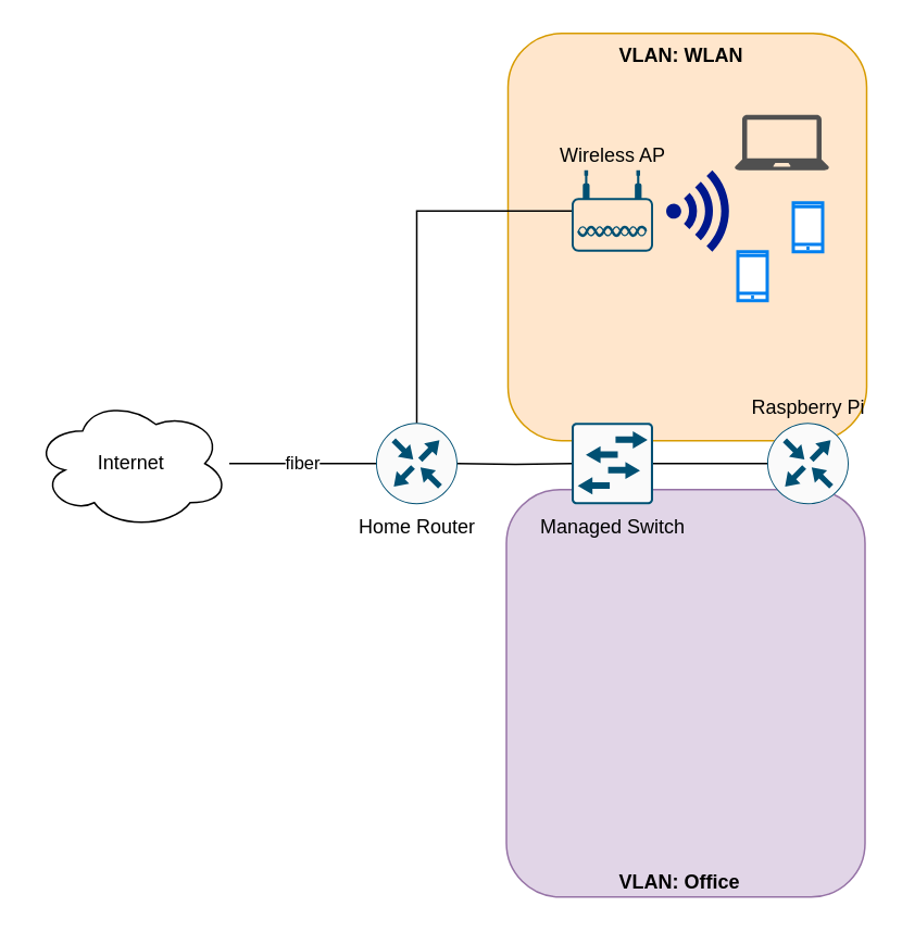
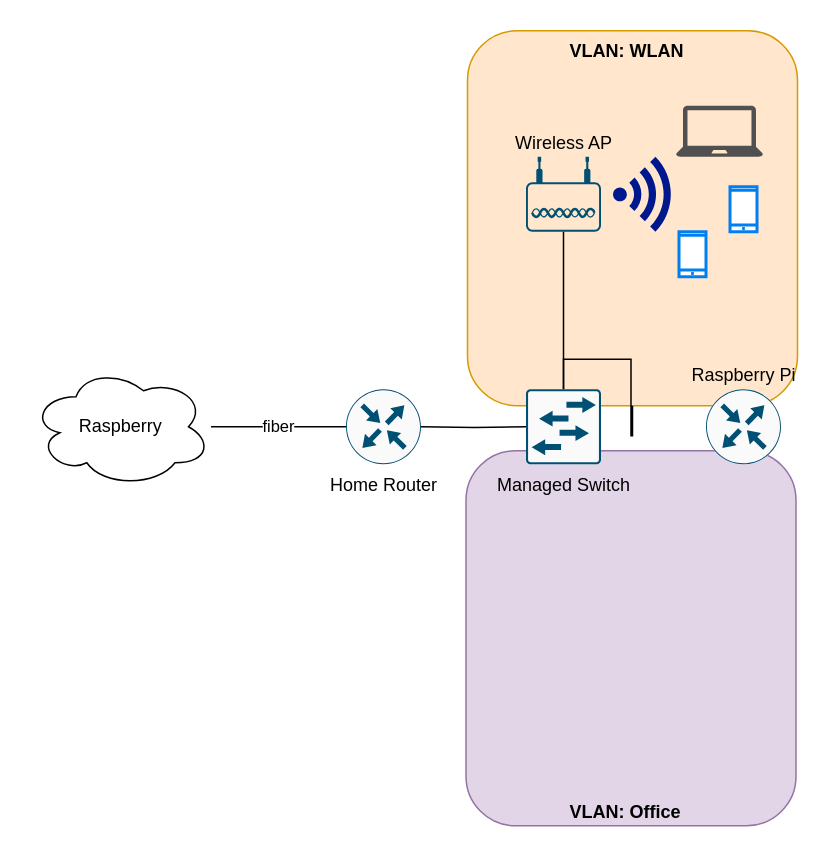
  <mxCell id="0" />
  <mxCell id="1" parent="0" />
  <mxCell id="2" value="VLAN: WLAN" style="rounded=1;whiteSpace=wrap;html=1;fillColor=#ffe6cc;strokeColor=#d79b00;verticalAlign=top;fontStyle=1;spacingLeft=-7;labelPosition=center;verticalLabelPosition=middle;align=center;" vertex="1" parent="1"><mxGeometry x="311" y="20" width="220" height="250" as="geometry" /></mxCell>
  <mxCell id="3" value="VLAN: Office" style="rounded=1;whiteSpace=wrap;html=1;fillColor=#e1d5e7;strokeColor=#9673a6;verticalAlign=bottom;fontStyle=1;spacingLeft=-7;labelPosition=center;verticalLabelPosition=middle;align=center;" vertex="1" parent="1"><mxGeometry x="310" y="300" width="220" height="250" as="geometry" /></mxCell>
  <mxCell id="4" value="fiber" style="edgeStyle=orthogonalEdgeStyle;rounded=0;orthogonalLoop=1;jettySize=auto;html=1;entryX=0;entryY=0.5;entryDx=0;entryDy=0;endArrow=none;startFill=0;" edge="1" parent="1" source="5"><mxGeometry relative="1" as="geometry"><mxPoint x="230" y="284" as="targetPoint" /></mxGeometry></mxCell>
- <mxCell id="5" value="Internet" style="ellipse;shape=cloud;whiteSpace=wrap;html=1;" vertex="1" parent="1"><mxGeometry x="20" y="244" width="120" height="80" as="geometry" /></mxCell>
+ <mxCell id="5" value="Raspberry" style="ellipse;shape=cloud;whiteSpace=wrap;html=1;" vertex="1" parent="1"><mxGeometry x="20" y="244" width="120" height="80" as="geometry" /></mxCell>
  <mxCell id="6" style="edgeStyle=orthogonalEdgeStyle;rounded=0;orthogonalLoop=1;jettySize=auto;html=1;endArrow=none;startFill=0;" edge="1" parent="1" target="8"><mxGeometry relative="1" as="geometry"><mxPoint x="280" y="284" as="sourcePoint" /></mxGeometry></mxCell>
- <mxCell id="7" style="edgeStyle=orthogonalEdgeStyle;rounded=0;orthogonalLoop=1;jettySize=auto;html=1;endArrow=none;startFill=0;" edge="1" parent="1" source="8" target="10"><mxGeometry relative="1" as="geometry" /></mxCell>
+ <mxCell id="7" style="edgeStyle=orthogonalEdgeStyle;rounded=0;orthogonalLoop=1;jettySize=auto;html=1;endArrow=none;startFill=0;" edge="1" parent="1" source="8" target="2"><mxGeometry relative="1" as="geometry" /></mxCell>
  <mxCell id="8" value="Managed Switch" style="sketch=0;points=[[0.015,0.015,0],[0.985,0.015,0],[0.985,0.985,0],[0.015,0.985,0],[0.25,0,0],[0.5,0,0],[0.75,0,0],[1,0.25,0],[1,0.5,0],[1,0.75,0],[0.75,1,0],[0.5,1,0],[0.25,1,0],[0,0.75,0],[0,0.5,0],[0,0.25,0]];verticalLabelPosition=bottom;html=1;verticalAlign=top;aspect=fixed;align=center;pointerEvents=1;shape=mxgraph.cisco19.rect;prIcon=l2_switch;fillColor=#FAFAFA;strokeColor=#005073;" vertex="1" parent="1"><mxGeometry x="350" y="259" width="50" height="50" as="geometry" /></mxCell>
  <mxCell id="9" value="Home Router" style="sketch=0;points=[[0.5,0,0],[1,0.5,0],[0.5,1,0],[0,0.5,0],[0.145,0.145,0],[0.856,0.145,0],[0.855,0.856,0],[0.145,0.855,0]];verticalLabelPosition=bottom;html=1;verticalAlign=top;aspect=fixed;align=center;pointerEvents=1;shape=mxgraph.cisco19.rect;prIcon=router;fillColor=#FAFAFA;strokeColor=#005073;" vertex="1" parent="1"><mxGeometry x="230" y="259" width="50" height="50" as="geometry" /></mxCell>
  <mxCell id="10" value="Raspberry Pi" style="sketch=0;points=[[0.5,0,0],[1,0.5,0],[0.5,1,0],[0,0.5,0],[0.145,0.145,0],[0.856,0.145,0],[0.855,0.856,0],[0.145,0.855,0]];verticalLabelPosition=top;html=1;verticalAlign=bottom;aspect=fixed;align=center;pointerEvents=1;shape=mxgraph.cisco19.rect;prIcon=router;fillColor=#FAFAFA;strokeColor=#005073;labelPosition=center;" vertex="1" parent="1"><mxGeometry x="470" y="259" width="50" height="50" as="geometry" /></mxCell>
  <mxCell id="11" value="Wireless AP" style="points=[[0.03,0.36,0],[0.18,0,0],[0.5,0.34,0],[0.82,0,0],[0.97,0.36,0],[1,0.67,0],[0.975,0.975,0],[0.5,1,0],[0.025,0.975,0],[0,0.67,0]];verticalLabelPosition=top;sketch=0;html=1;verticalAlign=bottom;aspect=fixed;align=center;pointerEvents=1;shape=mxgraph.cisco19.wireless_access_point;fillColor=#005073;strokeColor=none;labelPosition=center;" vertex="1" parent="1"><mxGeometry x="350" y="104" width="50" height="50" as="geometry" /></mxCell>
- <mxCell id="12" style="edgeStyle=orthogonalEdgeStyle;rounded=0;orthogonalLoop=1;jettySize=auto;html=1;endArrow=none;startFill=0;" edge="1" parent="1" source="11" target="9"><mxGeometry relative="1" as="geometry" /></mxCell>
+ <mxCell id="12" style="edgeStyle=orthogonalEdgeStyle;rounded=0;orthogonalLoop=1;jettySize=auto;html=1;entryX=0.5;entryY=0;entryDx=0;entryDy=0;entryPerimeter=0;endArrow=none;startFill=0;" edge="1" parent="1" source="11" target="8"><mxGeometry relative="1" as="geometry" /></mxCell>
  <mxCell id="13" value="" style="sketch=0;pointerEvents=1;shadow=0;dashed=0;html=1;strokeColor=none;fillColor=#505050;labelPosition=center;verticalLabelPosition=bottom;verticalAlign=top;outlineConnect=0;align=center;shape=mxgraph.office.devices.laptop;" vertex="1" parent="1"><mxGeometry x="450" y="70" width="58" height="34" as="geometry" /></mxCell>
  <mxCell id="14" value="" style="html=1;verticalLabelPosition=bottom;align=center;labelBackgroundColor=#ffffff;verticalAlign=top;strokeWidth=2;strokeColor=#0080F0;shadow=0;dashed=0;shape=mxgraph.ios7.icons.smartphone;" vertex="1" parent="1"><mxGeometry x="452" y="154" width="18" height="30" as="geometry" /></mxCell>
  <mxCell id="15" value="" style="html=1;verticalLabelPosition=bottom;align=center;labelBackgroundColor=#ffffff;verticalAlign=top;strokeWidth=2;strokeColor=#0080F0;shadow=0;dashed=0;shape=mxgraph.ios7.icons.smartphone;" vertex="1" parent="1"><mxGeometry x="486" y="124" width="18" height="30" as="geometry" /></mxCell>
  <mxCell id="16" value="" style="sketch=0;aspect=fixed;pointerEvents=1;shadow=0;dashed=0;html=1;strokeColor=none;labelPosition=center;verticalLabelPosition=bottom;verticalAlign=top;align=center;fillColor=#00188D;shape=mxgraph.mscae.enterprise.wireless_connection" vertex="1" parent="1"><mxGeometry x="408" y="104" width="42" height="50" as="geometry" /></mxCell>
